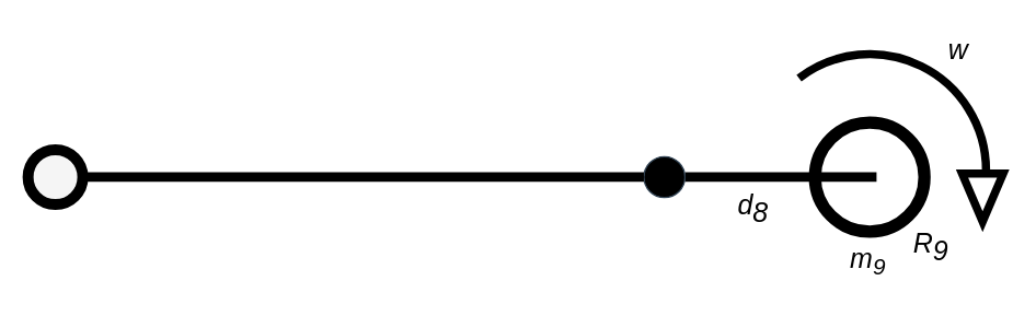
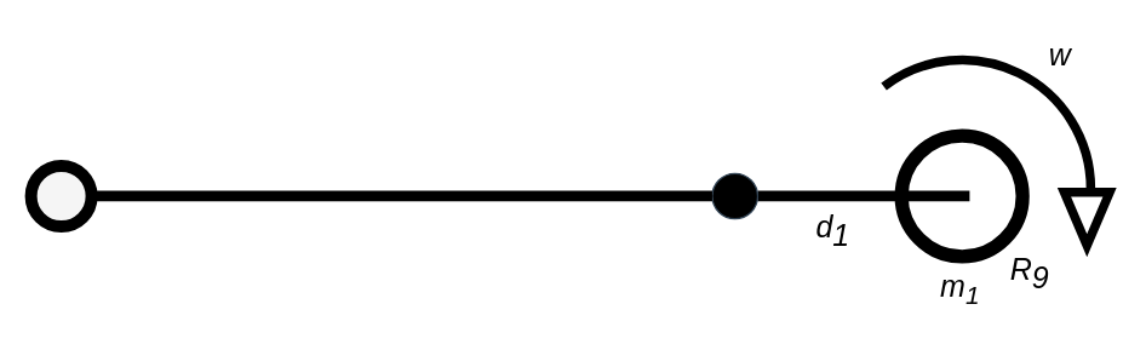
  <mxCell id="0" />
  <mxCell id="1" parent="0" />
  <mxCell id="2" value="" style="endArrow=none;html=1;rounded=0;fontSize=20;strokeColor=#000000;strokeWidth=7;startArrow=none;" parent="1" source="6" edge="1"><mxGeometry width="50" height="50" relative="1" as="geometry"><mxPoint x="320" y="129" as="sourcePoint" /><mxPoint x="640" y="129" as="targetPoint" /></mxGeometry></mxCell>
  <mxCell id="3" value="" style="ellipse;whiteSpace=wrap;html=1;aspect=fixed;fontSize=20;strokeColor=#000000;strokeWidth=9;fillColor=none;" parent="1" vertex="1"><mxGeometry x="595" y="89" width="80" height="80" as="geometry" /></mxCell>
  <mxCell id="4" value="" style="verticalLabelPosition=bottom;verticalAlign=top;html=1;shape=mxgraph.basic.arc;startAngle=0.896;endAngle=0.25;fontSize=20;strokeColor=#000000;strokeWidth=6;fillColor=none;" parent="1" vertex="1"><mxGeometry x="550" y="39" width="170" height="170" as="geometry" /></mxCell>
  <mxCell id="5" value="" style="triangle;whiteSpace=wrap;html=1;fontSize=20;strokeColor=#000000;strokeWidth=6;fillColor=none;rotation=90;" parent="1" vertex="1"><mxGeometry x="700" y="129" width="35" height="30" as="geometry" /></mxCell>
  <mxCell id="6" value="" style="ellipse;whiteSpace=wrap;html=1;fillColor=#000000;strokeColor=#314354;fontColor=#ffffff;rotation=90;" parent="1" vertex="1"><mxGeometry x="470" y="114" width="30" height="30" as="geometry" /></mxCell>
  <mxCell id="7" value="" style="endArrow=none;html=1;rounded=0;fontSize=20;strokeColor=#000000;strokeWidth=7;" parent="1" source="8" target="6" edge="1"><mxGeometry width="50" height="50" relative="1" as="geometry"><mxPoint x="70" y="129" as="sourcePoint" /><mxPoint x="610" y="129" as="targetPoint" /></mxGeometry></mxCell>
  <mxCell id="8" value="" style="ellipse;whiteSpace=wrap;html=1;fillColor=#f5f5f5;strokeColor=#000000;fontColor=#333333;strokeWidth=8;" parent="1" vertex="1"><mxGeometry x="20" y="109" width="40" height="40" as="geometry" /></mxCell>
- <mxCell id="9" value="&lt;font style=&quot;font-size: 20px&quot;&gt;m&lt;sub&gt;9&lt;/sub&gt;&lt;/font&gt;" style="text;html=1;strokeColor=none;fillColor=none;align=center;verticalAlign=middle;whiteSpace=wrap;rounded=0;fontStyle=2" parent="1" vertex="1"><mxGeometry x="604" y="176" width="60" height="30" as="geometry" /></mxCell>
+ <mxCell id="9" value="&lt;font style=&quot;font-size: 20px&quot;&gt;m&lt;sub&gt;1&lt;/sub&gt;&lt;/font&gt;" style="text;html=1;strokeColor=none;fillColor=none;align=center;verticalAlign=middle;whiteSpace=wrap;rounded=0;fontStyle=2" parent="1" vertex="1"><mxGeometry x="604" y="176" width="60" height="30" as="geometry" /></mxCell>
  <mxCell id="10" value="&lt;font style=&quot;font-size: 20px&quot;&gt;w&lt;/font&gt;" style="text;html=1;strokeColor=none;fillColor=none;align=center;verticalAlign=middle;whiteSpace=wrap;rounded=0;fontStyle=2" parent="1" vertex="1"><mxGeometry x="670" y="20" width="60" height="30" as="geometry" /></mxCell>
- <mxCell id="11" value="d&lt;sub style=&quot;font-size: 20px&quot;&gt;8&lt;/sub&gt;" style="text;html=1;strokeColor=none;fillColor=none;align=center;verticalAlign=middle;whiteSpace=wrap;rounded=0;fontSize=20;fontStyle=2" parent="1" vertex="1"><mxGeometry x="520" y="137" width="60" height="30" as="geometry" /></mxCell>
+ <mxCell id="11" value="d&lt;sub style=&quot;font-size: 20px&quot;&gt;1&lt;/sub&gt;" style="text;html=1;strokeColor=none;fillColor=none;align=center;verticalAlign=middle;whiteSpace=wrap;rounded=0;fontSize=20;fontStyle=2" parent="1" vertex="1"><mxGeometry x="520" y="137" width="60" height="30" as="geometry" /></mxCell>
  <mxCell id="12" value="R&lt;sub style=&quot;font-size: 20px&quot;&gt;9&lt;/sub&gt;" style="text;html=1;strokeColor=none;fillColor=none;align=center;verticalAlign=middle;whiteSpace=wrap;rounded=0;fontSize=20;fontStyle=2" parent="1" vertex="1"><mxGeometry x="650" y="165" width="60" height="30" as="geometry" /></mxCell>
